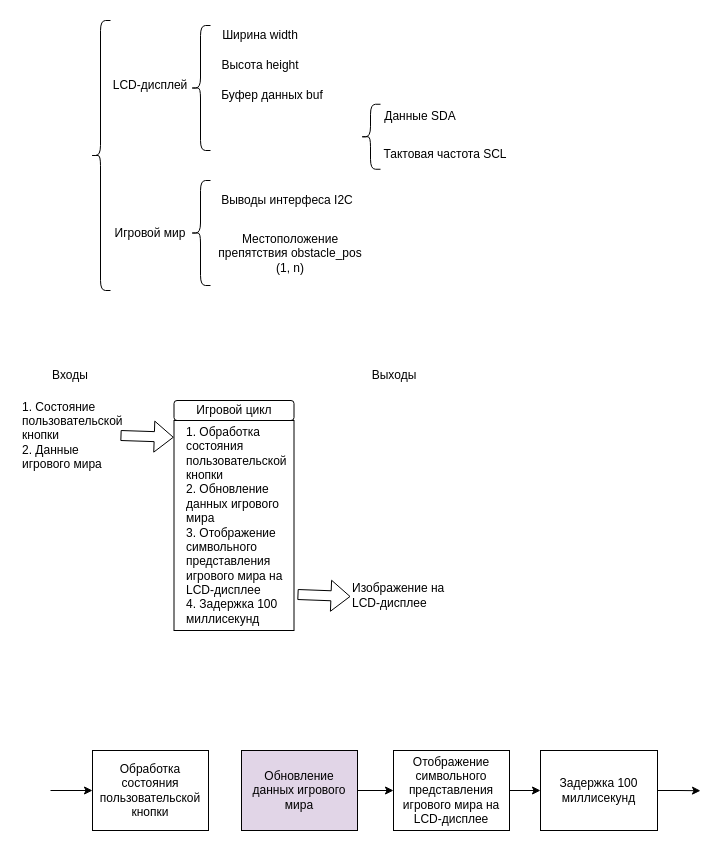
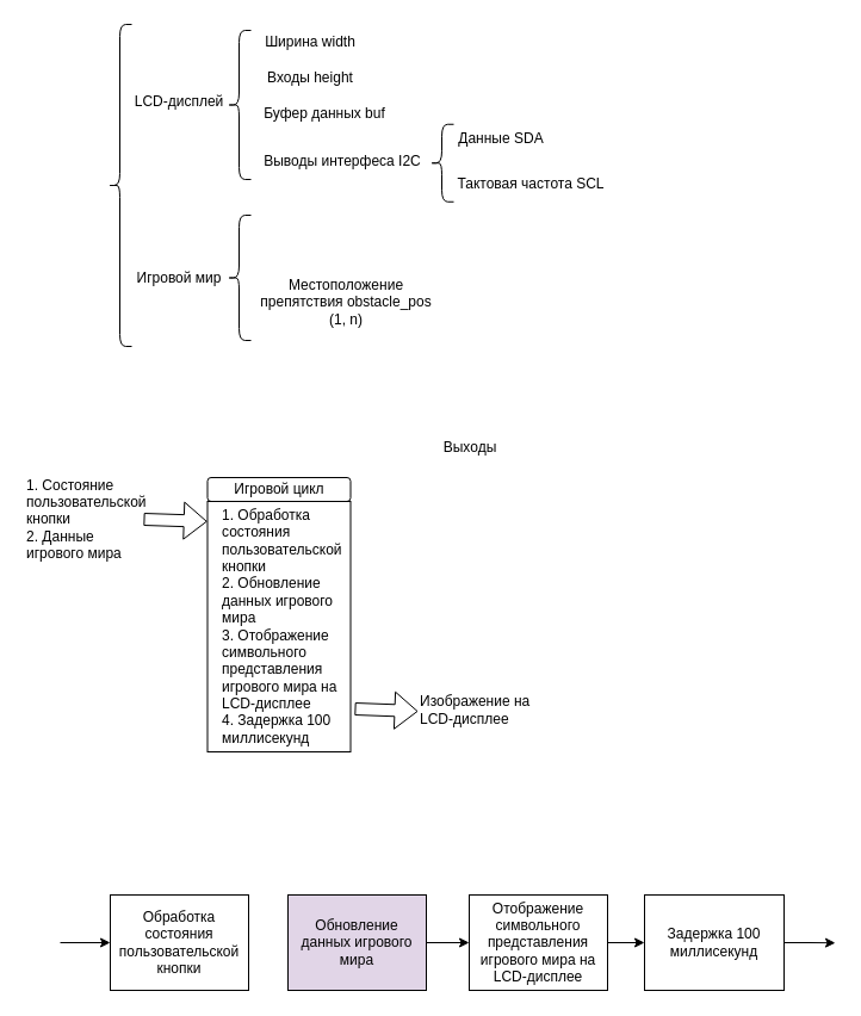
  <mxCell id="0" />
  <mxCell id="1" parent="0" />
  <mxCell id="2" value="" style="shape=curlyBracket;whiteSpace=wrap;html=1;rounded=1;labelPosition=left;verticalLabelPosition=middle;align=right;verticalAlign=middle;" parent="1" vertex="1"><mxGeometry x="90" y="20" width="20" height="270" as="geometry" /></mxCell>
  <mxCell id="3" value="LCD-дисплей" style="text;html=1;align=center;verticalAlign=middle;whiteSpace=wrap;rounded=0;" parent="1" vertex="1"><mxGeometry x="110" y="70" width="80" height="30" as="geometry" /></mxCell>
  <mxCell id="4" value="Игровой мир" style="text;html=1;align=center;verticalAlign=middle;whiteSpace=wrap;rounded=0;" parent="1" vertex="1"><mxGeometry x="110" y="217.5" width="80" height="30" as="geometry" /></mxCell>
  <mxCell id="5" value="" style="shape=curlyBracket;whiteSpace=wrap;html=1;rounded=1;labelPosition=left;verticalLabelPosition=middle;align=right;verticalAlign=middle;" parent="1" vertex="1"><mxGeometry x="190" y="25" width="20" height="125" as="geometry" /></mxCell>
  <mxCell id="6" value="Ширина width" style="text;html=1;align=center;verticalAlign=middle;whiteSpace=wrap;rounded=0;" parent="1" vertex="1"><mxGeometry x="220" y="20" width="80" height="30" as="geometry" /></mxCell>
- <mxCell id="7" value="Высота height" style="text;html=1;align=center;verticalAlign=middle;whiteSpace=wrap;rounded=0;" parent="1" vertex="1"><mxGeometry x="220" y="50" width="80" height="30" as="geometry" /></mxCell>
+ <mxCell id="7" value="Входы height" style="text;html=1;align=center;verticalAlign=middle;whiteSpace=wrap;rounded=0;" parent="1" vertex="1"><mxGeometry x="220" y="50" width="80" height="30" as="geometry" /></mxCell>
  <mxCell id="8" value="Буфер данных buf" style="text;html=1;align=center;verticalAlign=middle;whiteSpace=wrap;rounded=0;" parent="1" vertex="1"><mxGeometry x="217" y="80" width="110" height="30" as="geometry" /></mxCell>
- <mxCell id="9" value="Выводы интерфеса I2C" style="text;html=1;align=center;verticalAlign=middle;whiteSpace=wrap;rounded=0;" parent="1" vertex="1"><mxGeometry x="217" y="185" width="140" height="30" as="geometry" /></mxCell>
+ <mxCell id="9" value="Выводы интерфеса I2C" style="text;html=1;align=center;verticalAlign=middle;whiteSpace=wrap;rounded=0;" parent="1" vertex="1"><mxGeometry x="217" y="120" width="140" height="30" as="geometry" /></mxCell>
  <mxCell id="10" value="" style="shape=curlyBracket;whiteSpace=wrap;html=1;rounded=1;labelPosition=left;verticalLabelPosition=middle;align=right;verticalAlign=middle;" parent="1" vertex="1"><mxGeometry x="360" y="103.75" width="20" height="65" as="geometry" /></mxCell>
  <mxCell id="11" value="Данные SDA" style="text;html=1;align=center;verticalAlign=middle;whiteSpace=wrap;rounded=0;" parent="1" vertex="1"><mxGeometry x="380" y="101.25" width="80" height="30" as="geometry" /></mxCell>
  <mxCell id="12" value="Тактовая частота SCL" style="text;html=1;align=center;verticalAlign=middle;whiteSpace=wrap;rounded=0;" parent="1" vertex="1"><mxGeometry x="380" y="138.75" width="130" height="30" as="geometry" /></mxCell>
  <mxCell id="13" value="" style="shape=curlyBracket;whiteSpace=wrap;html=1;rounded=1;labelPosition=left;verticalLabelPosition=middle;align=right;verticalAlign=middle;" parent="1" vertex="1"><mxGeometry x="190" y="180" width="20" height="105" as="geometry" /></mxCell>
  <mxCell id="14" value="Местоположение препятствия obstacle_pos&lt;div&gt;(1, n)&lt;/div&gt;" style="text;html=1;align=center;verticalAlign=middle;whiteSpace=wrap;rounded=0;" parent="1" vertex="1"><mxGeometry x="210" y="237.5" width="160" height="30" as="geometry" /></mxCell>
- <mxCell id="15" value="Входы" style="text;html=1;align=center;verticalAlign=middle;whiteSpace=wrap;rounded=0;" parent="1" vertex="1"><mxGeometry x="40" y="360" width="60" height="30" as="geometry" /></mxCell>
  <mxCell id="16" value="Выходы" style="text;html=1;align=center;verticalAlign=middle;whiteSpace=wrap;rounded=0;" parent="1" vertex="1"><mxGeometry x="364" y="360" width="60" height="30" as="geometry" /></mxCell>
  <mxCell id="17" value="1. Состояние пользовательской кнопки&lt;div&gt;2. Данные игрового мира&lt;/div&gt;" style="text;html=1;align=left;verticalAlign=middle;whiteSpace=wrap;rounded=0;" parent="1" vertex="1"><mxGeometry x="20" y="420" width="100" height="30" as="geometry" /></mxCell>
  <mxCell id="18" value="Игровой цикл" style="whiteSpace=wrap;html=1;rounded=1;" parent="1" vertex="1"><mxGeometry x="173.5" y="400" width="120" height="20" as="geometry" /></mxCell>
  <mxCell id="19" value="" style="rounded=0;whiteSpace=wrap;html=1;" parent="1" vertex="1"><mxGeometry x="173.5" y="420" width="120" height="210" as="geometry" /></mxCell>
  <mxCell id="20" value="1. Обработка состояния пользовательской кнопки&lt;div&gt;2. Обновление данных игрового мира&lt;/div&gt;&lt;div&gt;3. Отображение символьного представления игрового мира на LCD-дисплее&lt;/div&gt;&lt;div&gt;4. Задержка 100 миллисекунд&lt;/div&gt;" style="text;html=1;align=left;verticalAlign=middle;whiteSpace=wrap;rounded=0;" parent="1" vertex="1"><mxGeometry x="183.5" y="510" width="100" height="30" as="geometry" /></mxCell>
  <mxCell id="21" value="" style="shape=flexArrow;endArrow=classic;html=1;rounded=0;exitX=1;exitY=0.5;exitDx=0;exitDy=0;entryX=-0.002;entryY=0.08;entryDx=0;entryDy=0;entryPerimeter=0;" parent="1" source="17" target="19" edge="1"><mxGeometry width="50" height="50" relative="1" as="geometry"><mxPoint x="110" y="500" as="sourcePoint" /><mxPoint x="160" y="450" as="targetPoint" /></mxGeometry></mxCell>
  <mxCell id="22" value="&lt;div&gt;Изображение на LCD-дисплее&lt;/div&gt;" style="text;html=1;align=left;verticalAlign=middle;whiteSpace=wrap;rounded=0;" parent="1" vertex="1"><mxGeometry x="350" y="580" width="100" height="30" as="geometry" /></mxCell>
  <mxCell id="23" value="" style="shape=flexArrow;endArrow=classic;html=1;rounded=0;exitX=1;exitY=0.5;exitDx=0;exitDy=0;entryX=-0.002;entryY=0.08;entryDx=0;entryDy=0;entryPerimeter=0;" parent="1" edge="1"><mxGeometry width="50" height="50" relative="1" as="geometry"><mxPoint x="297" y="594" as="sourcePoint" /><mxPoint x="350" y="596" as="targetPoint" /></mxGeometry></mxCell>
  <mxCell id="24" value="&lt;span style=&quot;text-align: left;&quot;&gt;Обработка состояния пользовательской кнопки&lt;/span&gt;" style="rounded=0;whiteSpace=wrap;html=1;" vertex="1" parent="1"><mxGeometry x="92" y="750" width="116" height="80" as="geometry" /></mxCell>
  <mxCell id="25" style="edgeStyle=orthogonalEdgeStyle;rounded=0;orthogonalLoop=1;jettySize=auto;html=1;exitX=1;exitY=0.5;exitDx=0;exitDy=0;entryX=0;entryY=0.5;entryDx=0;entryDy=0;" edge="1" parent="1" source="26" target="28"><mxGeometry relative="1" as="geometry" /></mxCell>
  <mxCell id="26" value="&lt;div style=&quot;&quot;&gt;Обновление данных игрового мира&lt;/div&gt;" style="rounded=0;whiteSpace=wrap;html=1;align=center;fillColor=#e1d5e7;" vertex="1" parent="1"><mxGeometry x="241" y="750" width="116" height="80" as="geometry" /></mxCell>
  <mxCell id="27" style="edgeStyle=orthogonalEdgeStyle;rounded=0;orthogonalLoop=1;jettySize=auto;html=1;exitX=1;exitY=0.5;exitDx=0;exitDy=0;entryX=0;entryY=0.5;entryDx=0;entryDy=0;" edge="1" parent="1" source="28" target="30"><mxGeometry relative="1" as="geometry" /></mxCell>
  <mxCell id="28" value="&lt;div style=&quot;&quot;&gt;Отображение символьного представления игрового мира на LCD-дисплее&lt;/div&gt;" style="rounded=0;whiteSpace=wrap;html=1;align=center;" vertex="1" parent="1"><mxGeometry x="393" y="750" width="116" height="80" as="geometry" /></mxCell>
  <mxCell id="29" style="edgeStyle=orthogonalEdgeStyle;rounded=0;orthogonalLoop=1;jettySize=auto;html=1;exitX=1;exitY=0.5;exitDx=0;exitDy=0;" edge="1" parent="1" source="30"><mxGeometry relative="1" as="geometry"><mxPoint x="700" y="790.222" as="targetPoint" /></mxGeometry></mxCell>
  <mxCell id="30" value="&lt;span style=&quot;text-align: left;&quot;&gt;Задержка 100 миллисекунд&lt;/span&gt;" style="rounded=0;whiteSpace=wrap;html=1;" vertex="1" parent="1"><mxGeometry x="540" y="750" width="117" height="80" as="geometry" /></mxCell>
  <mxCell id="31" value="" style="endArrow=classic;html=1;rounded=0;entryX=0;entryY=0.5;entryDx=0;entryDy=0;" edge="1" parent="1" target="24"><mxGeometry width="50" height="50" relative="1" as="geometry"><mxPoint x="50" y="790" as="sourcePoint" /><mxPoint x="410" y="740" as="targetPoint" /></mxGeometry></mxCell>
